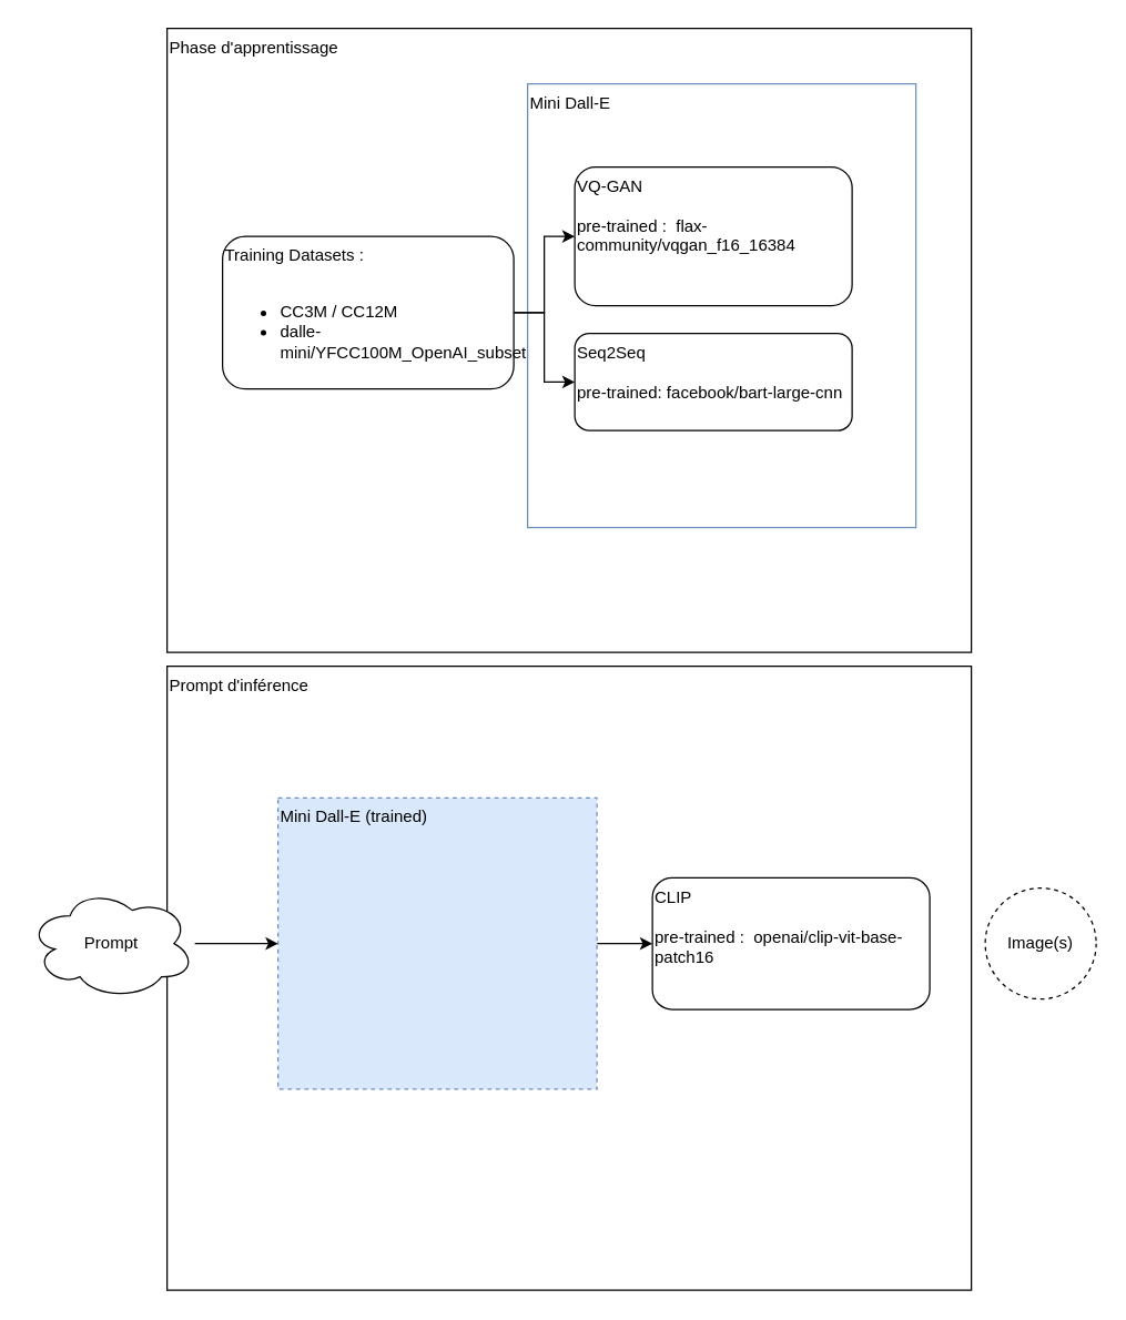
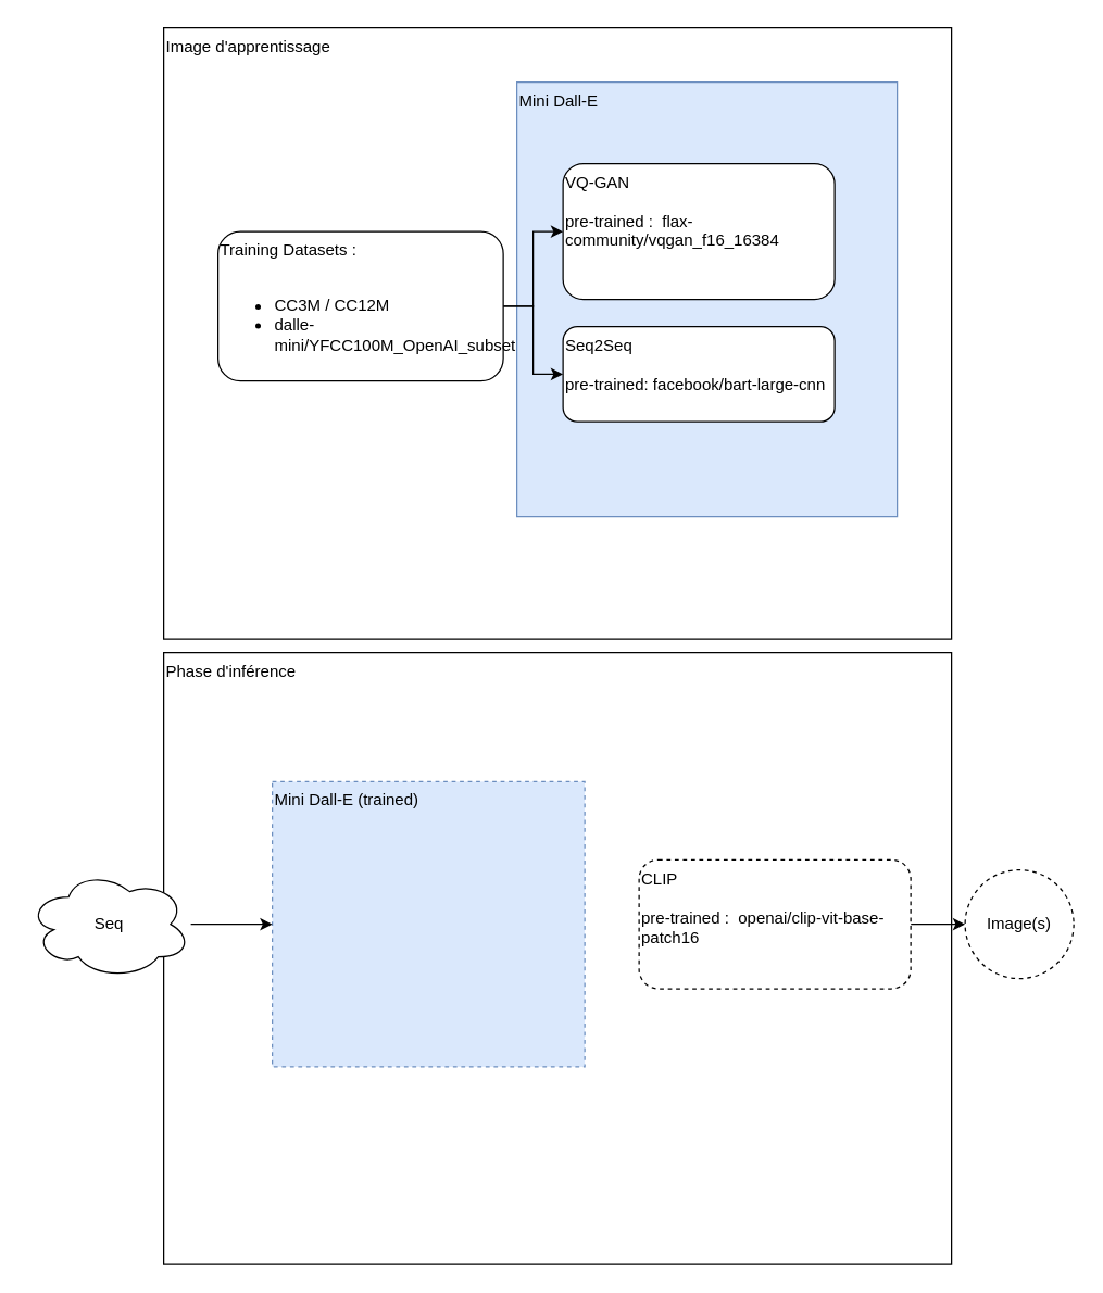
  <mxCell id="0" />
  <mxCell id="1" parent="0" />
- <mxCell id="2" value="Phase d'apprentissage" style="rounded=0;whiteSpace=wrap;html=1;verticalAlign=top;align=left;" parent="1" vertex="1"><mxGeometry x="120" y="20" width="580" height="450" as="geometry" /></mxCell>
- <mxCell id="3" value="Mini Dall-E" style="rounded=0;whiteSpace=wrap;html=1;align=left;verticalAlign=top;fillColor=#ffffff;strokeColor=#6c8ebf;" parent="1" vertex="1"><mxGeometry x="380" y="60" width="280" height="320" as="geometry" /></mxCell>
- <mxCell id="4" value="Prompt d'inférence" style="rounded=0;whiteSpace=wrap;html=1;verticalAlign=top;align=left;" parent="1" vertex="1"><mxGeometry x="120" y="480" width="580" height="450" as="geometry" /></mxCell>
+ <mxCell id="2" value="Image d'apprentissage" style="rounded=0;whiteSpace=wrap;html=1;verticalAlign=top;align=left;" parent="1" vertex="1"><mxGeometry x="120" y="20" width="580" height="450" as="geometry" /></mxCell>
+ <mxCell id="3" value="Mini Dall-E" style="rounded=0;whiteSpace=wrap;html=1;align=left;verticalAlign=top;fillColor=#dae8fc;strokeColor=#6c8ebf;" parent="1" vertex="1"><mxGeometry x="380" y="60" width="280" height="320" as="geometry" /></mxCell>
+ <mxCell id="4" value="Phase d'inférence" style="rounded=0;whiteSpace=wrap;html=1;verticalAlign=top;align=left;" parent="1" vertex="1"><mxGeometry x="120" y="480" width="580" height="450" as="geometry" /></mxCell>
  <mxCell id="5" value="VQ-GAN&lt;br&gt;&lt;br&gt;pre-trained :&amp;nbsp;&amp;nbsp;flax-community/vqgan_f16_16384" style="rounded=1;whiteSpace=wrap;html=1;align=left;verticalAlign=top;" parent="1" vertex="1"><mxGeometry x="414" y="120" width="200" height="100" as="geometry" /></mxCell>
  <mxCell id="6" value="Seq2Seq&lt;br&gt;&lt;br&gt;pre-trained: facebook/bart-large-cnn" style="rounded=1;whiteSpace=wrap;html=1;align=left;verticalAlign=top;" parent="1" vertex="1"><mxGeometry x="414" y="240" width="200" height="70" as="geometry" /></mxCell>
  <mxCell id="7" style="edgeStyle=orthogonalEdgeStyle;rounded=0;orthogonalLoop=1;jettySize=auto;html=1;entryX=0;entryY=0.5;entryDx=0;entryDy=0;" parent="1" source="9" target="5" edge="1"><mxGeometry relative="1" as="geometry" /></mxCell>
  <mxCell id="8" style="edgeStyle=orthogonalEdgeStyle;rounded=0;orthogonalLoop=1;jettySize=auto;html=1;entryX=0;entryY=0.5;entryDx=0;entryDy=0;" parent="1" source="9" target="6" edge="1"><mxGeometry relative="1" as="geometry" /></mxCell>
  <mxCell id="9" value="Training Datasets :&lt;br&gt;&lt;br&gt;&lt;ul&gt;&lt;li&gt;CC3M / CC12M&lt;/li&gt;&lt;li&gt;dalle-mini/YFCC100M_OpenAI_subset&lt;/li&gt;&lt;/ul&gt;" style="rounded=1;whiteSpace=wrap;html=1;align=left;verticalAlign=top;" parent="1" vertex="1"><mxGeometry x="160" y="170" width="210" height="110" as="geometry" /></mxCell>
- <mxCell id="11" value="CLIP&lt;br&gt;&lt;br&gt;pre-trained :&amp;nbsp;&amp;nbsp;openai/clip-vit-base-patch16" style="rounded=1;whiteSpace=wrap;html=1;align=left;verticalAlign=top;" parent="1" vertex="1"><mxGeometry x="470" y="632.5" width="200" height="95" as="geometry" /></mxCell>
- <mxCell id="12" style="edgeStyle=orthogonalEdgeStyle;rounded=0;orthogonalLoop=1;jettySize=auto;html=1;" parent="1" source="13" target="11" edge="1"><mxGeometry relative="1" as="geometry" /></mxCell>
+ <mxCell id="10" style="edgeStyle=orthogonalEdgeStyle;rounded=0;orthogonalLoop=1;jettySize=auto;html=1;" parent="1" source="11" target="16" edge="1"><mxGeometry relative="1" as="geometry" /></mxCell>
+ <mxCell id="11" value="CLIP&lt;br&gt;&lt;br&gt;pre-trained :&amp;nbsp;&amp;nbsp;openai/clip-vit-base-patch16" style="rounded=1;whiteSpace=wrap;html=1;align=left;verticalAlign=top;dashed=1;" parent="1" vertex="1"><mxGeometry x="470" y="632.5" width="200" height="95" as="geometry" /></mxCell>
  <mxCell id="13" value="Mini Dall-E (trained)" style="rounded=0;whiteSpace=wrap;html=1;align=left;verticalAlign=top;fillColor=#dae8fc;strokeColor=#6c8ebf;dashed=1;" parent="1" vertex="1"><mxGeometry x="200" y="575" width="230" height="210" as="geometry" /></mxCell>
  <mxCell id="14" style="edgeStyle=orthogonalEdgeStyle;rounded=0;orthogonalLoop=1;jettySize=auto;html=1;" parent="1" source="15" target="13" edge="1"><mxGeometry relative="1" as="geometry" /></mxCell>
- <mxCell id="15" value="Prompt" style="ellipse;shape=cloud;whiteSpace=wrap;html=1;align=center;verticalAlign=middle;" parent="1" vertex="1"><mxGeometry x="20" y="640" width="120" height="80" as="geometry" /></mxCell>
+ <mxCell id="15" value="Seq" style="ellipse;shape=cloud;whiteSpace=wrap;html=1;align=center;verticalAlign=middle;" parent="1" vertex="1"><mxGeometry x="20" y="640" width="120" height="80" as="geometry" /></mxCell>
  <mxCell id="16" value="Image(s)" style="ellipse;whiteSpace=wrap;html=1;aspect=fixed;align=center;verticalAlign=middle;dashed=1;" parent="1" vertex="1"><mxGeometry x="710" y="640" width="80" height="80" as="geometry" /></mxCell>
